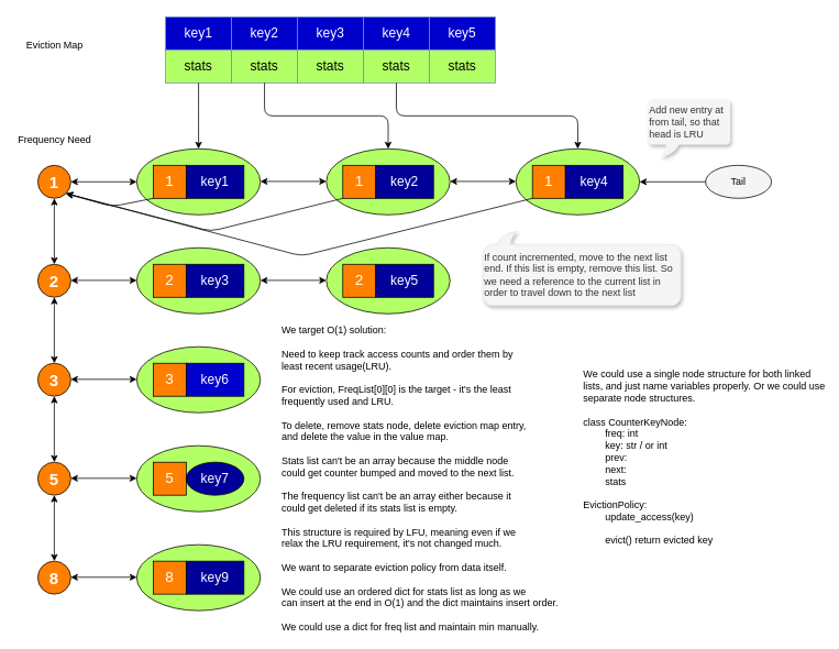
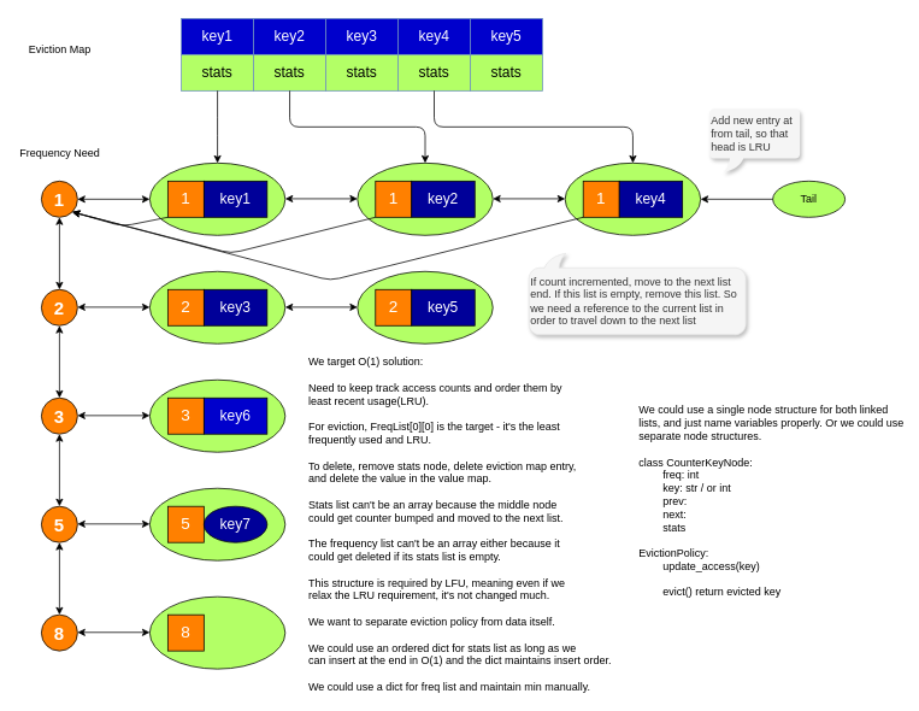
  <mxCell id="0" />
  <mxCell id="1" parent="0" />
  <mxCell id="2" value="" style="ellipse;whiteSpace=wrap;html=1;fillColor=#B3FF66;" vertex="1" parent="1"><mxGeometry x="165" y="180" width="150" height="80" as="geometry" /></mxCell>
  <mxCell id="3" value="&lt;font color=&quot;#ffffff&quot; size=&quot;1&quot;&gt;&lt;b style=&quot;font-size: 20px&quot;&gt;1&lt;/b&gt;&lt;/font&gt;" style="ellipse;whiteSpace=wrap;html=1;aspect=fixed;fillColor=#FF8000;" vertex="1" parent="1"><mxGeometry x="45" y="200" width="40" height="40" as="geometry" /></mxCell>
  <mxCell id="4" value="&lt;font color=&quot;#ffffff&quot; size=&quot;1&quot;&gt;&lt;b style=&quot;font-size: 20px&quot;&gt;2&lt;/b&gt;&lt;/font&gt;" style="ellipse;whiteSpace=wrap;html=1;aspect=fixed;fillColor=#FF8000;" vertex="1" parent="1"><mxGeometry x="45" y="320" width="40" height="40" as="geometry" /></mxCell>
  <mxCell id="5" value="&lt;font color=&quot;#ffffff&quot; size=&quot;1&quot;&gt;&lt;b style=&quot;font-size: 20px&quot;&gt;3&lt;/b&gt;&lt;/font&gt;" style="ellipse;whiteSpace=wrap;html=1;aspect=fixed;fillColor=#FF8000;" vertex="1" parent="1"><mxGeometry x="45" y="440" width="40" height="40" as="geometry" /></mxCell>
  <mxCell id="6" value="&lt;font color=&quot;#ffffff&quot; size=&quot;1&quot;&gt;&lt;b style=&quot;font-size: 20px&quot;&gt;5&lt;/b&gt;&lt;/font&gt;" style="ellipse;whiteSpace=wrap;html=1;aspect=fixed;fillColor=#FF8000;" vertex="1" parent="1"><mxGeometry x="45" y="560" width="40" height="40" as="geometry" /></mxCell>
  <mxCell id="7" value="&lt;font color=&quot;#ffffff&quot; size=&quot;1&quot;&gt;&lt;b style=&quot;font-size: 20px&quot;&gt;8&lt;/b&gt;&lt;/font&gt;" style="ellipse;whiteSpace=wrap;html=1;aspect=fixed;fillColor=#FF8000;" vertex="1" parent="1"><mxGeometry x="45" y="680" width="40" height="40" as="geometry" /></mxCell>
  <mxCell id="8" value="" style="endArrow=classic;startArrow=classic;html=1;entryX=0.5;entryY=1;entryDx=0;entryDy=0;exitX=0.5;exitY=0;exitDx=0;exitDy=0;" edge="1" parent="1" source="4" target="3"><mxGeometry width="50" height="50" relative="1" as="geometry"><mxPoint x="-75" y="450" as="sourcePoint" /><mxPoint x="-25" y="400" as="targetPoint" /></mxGeometry></mxCell>
  <mxCell id="9" value="" style="endArrow=classic;startArrow=classic;html=1;exitX=0.5;exitY=0;exitDx=0;exitDy=0;" edge="1" parent="1" source="7"><mxGeometry width="50" height="50" relative="1" as="geometry"><mxPoint x="64.5" y="640" as="sourcePoint" /><mxPoint x="65" y="600" as="targetPoint" /></mxGeometry></mxCell>
  <mxCell id="10" value="" style="endArrow=classic;startArrow=classic;html=1;entryX=1;entryY=0.5;entryDx=0;entryDy=0;exitX=0;exitY=0.5;exitDx=0;exitDy=0;" edge="1" parent="1" source="2" target="3"><mxGeometry width="50" height="50" relative="1" as="geometry"><mxPoint x="645" y="420" as="sourcePoint" /><mxPoint x="645" y="380" as="targetPoint" /></mxGeometry></mxCell>
  <mxCell id="11" value="" style="endArrow=classic;startArrow=classic;html=1;entryX=0.5;entryY=1;entryDx=0;entryDy=0;exitX=0.5;exitY=0;exitDx=0;exitDy=0;" edge="1" parent="1" source="6" target="5"><mxGeometry width="50" height="50" relative="1" as="geometry"><mxPoint x="84.5" y="500" as="sourcePoint" /><mxPoint x="84.5" y="460" as="targetPoint" /></mxGeometry></mxCell>
  <mxCell id="12" value="" style="endArrow=classic;startArrow=classic;html=1;entryX=0.5;entryY=1;entryDx=0;entryDy=0;exitX=0.5;exitY=0;exitDx=0;exitDy=0;" edge="1" parent="1" source="5" target="4"><mxGeometry width="50" height="50" relative="1" as="geometry"><mxPoint x="84.5" y="430" as="sourcePoint" /><mxPoint x="84.5" y="390" as="targetPoint" /></mxGeometry></mxCell>
  <mxCell id="13" value="&lt;font color=&quot;#ffffff&quot; style=&quot;font-size: 18px&quot;&gt;1&lt;/font&gt;" style="rounded=0;whiteSpace=wrap;html=1;fillColor=#FF8000;" vertex="1" parent="1"><mxGeometry x="185" y="200" width="40" height="40" as="geometry" /></mxCell>
  <mxCell id="14" value="&lt;font color=&quot;#ffffff&quot; style=&quot;font-size: 16px&quot;&gt;key1&lt;/font&gt;" style="rounded=0;whiteSpace=wrap;html=1;fillColor=#000099;" vertex="1" parent="1"><mxGeometry x="225" y="200" width="70" height="40" as="geometry" /></mxCell>
  <mxCell id="15" value="" style="ellipse;whiteSpace=wrap;html=1;fillColor=#B3FF66;" vertex="1" parent="1"><mxGeometry x="395" y="180" width="150" height="80" as="geometry" /></mxCell>
  <mxCell id="16" value="&lt;font color=&quot;#ffffff&quot; style=&quot;font-size: 18px&quot;&gt;1&lt;/font&gt;" style="rounded=0;whiteSpace=wrap;html=1;fillColor=#FF8000;" vertex="1" parent="1"><mxGeometry x="415" y="200" width="40" height="40" as="geometry" /></mxCell>
  <mxCell id="17" value="&lt;font color=&quot;#ffffff&quot; style=&quot;font-size: 16px&quot;&gt;key2&lt;/font&gt;" style="rounded=0;whiteSpace=wrap;html=1;fillColor=#000099;" vertex="1" parent="1"><mxGeometry x="455" y="200" width="70" height="40" as="geometry" /></mxCell>
  <mxCell id="18" value="" style="ellipse;whiteSpace=wrap;html=1;fillColor=#B3FF66;" vertex="1" parent="1"><mxGeometry x="625" y="180" width="150" height="80" as="geometry" /></mxCell>
  <mxCell id="19" value="&lt;font color=&quot;#ffffff&quot; style=&quot;font-size: 18px&quot;&gt;1&lt;/font&gt;" style="rounded=0;whiteSpace=wrap;html=1;fillColor=#FF8000;" vertex="1" parent="1"><mxGeometry x="645" y="200" width="40" height="40" as="geometry" /></mxCell>
  <mxCell id="20" value="&lt;font color=&quot;#ffffff&quot; style=&quot;font-size: 16px&quot;&gt;key4&lt;/font&gt;" style="rounded=0;whiteSpace=wrap;html=1;fillColor=#000099;" vertex="1" parent="1"><mxGeometry x="685" y="200" width="70" height="40" as="geometry" /></mxCell>
  <mxCell id="21" value="" style="endArrow=classic;startArrow=classic;html=1;entryX=1;entryY=0.5;entryDx=0;entryDy=0;exitX=0;exitY=0.5;exitDx=0;exitDy=0;" edge="1" parent="1"><mxGeometry width="50" height="50" relative="1" as="geometry"><mxPoint x="395" y="219.5" as="sourcePoint" /><mxPoint x="315" y="219.5" as="targetPoint" /></mxGeometry></mxCell>
  <mxCell id="22" value="" style="endArrow=classic;startArrow=classic;html=1;entryX=1;entryY=0.5;entryDx=0;entryDy=0;exitX=0;exitY=0.5;exitDx=0;exitDy=0;" edge="1" parent="1"><mxGeometry width="50" height="50" relative="1" as="geometry"><mxPoint x="625" y="219.5" as="sourcePoint" /><mxPoint x="545" y="219.5" as="targetPoint" /></mxGeometry></mxCell>
  <mxCell id="23" value="" style="endArrow=classic;startArrow=classic;html=1;entryX=1;entryY=0.5;entryDx=0;entryDy=0;exitX=0;exitY=0.5;exitDx=0;exitDy=0;" edge="1" parent="1"><mxGeometry width="50" height="50" relative="1" as="geometry"><mxPoint x="165" y="339.5" as="sourcePoint" /><mxPoint x="85" y="339.5" as="targetPoint" /></mxGeometry></mxCell>
  <mxCell id="24" value="" style="ellipse;whiteSpace=wrap;html=1;fillColor=#B3FF66;" vertex="1" parent="1"><mxGeometry x="165" y="300" width="150" height="80" as="geometry" /></mxCell>
  <mxCell id="25" value="&lt;font color=&quot;#ffffff&quot; style=&quot;font-size: 18px&quot;&gt;2&lt;/font&gt;" style="rounded=0;whiteSpace=wrap;html=1;fillColor=#FF8000;" vertex="1" parent="1"><mxGeometry x="185" y="320" width="40" height="40" as="geometry" /></mxCell>
  <mxCell id="26" value="&lt;font color=&quot;#ffffff&quot; style=&quot;font-size: 16px&quot;&gt;key3&lt;/font&gt;" style="rounded=0;whiteSpace=wrap;html=1;fillColor=#000099;" vertex="1" parent="1"><mxGeometry x="225" y="320" width="70" height="40" as="geometry" /></mxCell>
  <mxCell id="27" value="" style="ellipse;whiteSpace=wrap;html=1;fillColor=#B3FF66;" vertex="1" parent="1"><mxGeometry x="395" y="300" width="150" height="80" as="geometry" /></mxCell>
  <mxCell id="28" value="&lt;font color=&quot;#ffffff&quot; style=&quot;font-size: 18px&quot;&gt;2&lt;/font&gt;" style="rounded=0;whiteSpace=wrap;html=1;fillColor=#FF8000;" vertex="1" parent="1"><mxGeometry x="415" y="320" width="40" height="40" as="geometry" /></mxCell>
  <mxCell id="29" value="&lt;font color=&quot;#ffffff&quot; style=&quot;font-size: 16px&quot;&gt;key5&lt;/font&gt;" style="rounded=0;whiteSpace=wrap;html=1;fillColor=#000099;" vertex="1" parent="1"><mxGeometry x="455" y="320" width="70" height="40" as="geometry" /></mxCell>
  <mxCell id="30" value="" style="ellipse;whiteSpace=wrap;html=1;fillColor=#B3FF66;" vertex="1" parent="1"><mxGeometry x="165" y="420" width="150" height="80" as="geometry" /></mxCell>
  <mxCell id="31" value="&lt;font color=&quot;#ffffff&quot; style=&quot;font-size: 18px&quot;&gt;3&lt;/font&gt;" style="rounded=0;whiteSpace=wrap;html=1;fillColor=#FF8000;" vertex="1" parent="1"><mxGeometry x="185" y="440" width="40" height="40" as="geometry" /></mxCell>
  <mxCell id="32" value="&lt;font color=&quot;#ffffff&quot; style=&quot;font-size: 16px&quot;&gt;key6&lt;/font&gt;" style="rounded=0;whiteSpace=wrap;html=1;fillColor=#0000cc;" vertex="1" parent="1"><mxGeometry x="225" y="440" width="70" height="40" as="geometry" /></mxCell>
  <mxCell id="33" value="" style="endArrow=classic;startArrow=classic;html=1;entryX=1;entryY=0.5;entryDx=0;entryDy=0;exitX=0;exitY=0.5;exitDx=0;exitDy=0;" edge="1" parent="1"><mxGeometry width="50" height="50" relative="1" as="geometry"><mxPoint x="395" y="339.5" as="sourcePoint" /><mxPoint x="315" y="339.5" as="targetPoint" /></mxGeometry></mxCell>
  <mxCell id="34" value="" style="endArrow=classic;startArrow=classic;html=1;entryX=1;entryY=0.5;entryDx=0;entryDy=0;exitX=0;exitY=0.5;exitDx=0;exitDy=0;" edge="1" parent="1"><mxGeometry width="50" height="50" relative="1" as="geometry"><mxPoint x="165" y="459.5" as="sourcePoint" /><mxPoint x="85" y="459.5" as="targetPoint" /></mxGeometry></mxCell>
  <mxCell id="35" value="" style="ellipse;whiteSpace=wrap;html=1;fillColor=#B3FF66;" vertex="1" parent="1"><mxGeometry x="165" y="540" width="150" height="80" as="geometry" /></mxCell>
  <mxCell id="36" value="&lt;font color=&quot;#ffffff&quot; style=&quot;font-size: 18px&quot;&gt;5&lt;/font&gt;" style="rounded=0;whiteSpace=wrap;html=1;fillColor=#FF8000;" vertex="1" parent="1"><mxGeometry x="185" y="560" width="40" height="40" as="geometry" /></mxCell>
  <mxCell id="37" value="&lt;font color=&quot;#ffffff&quot; style=&quot;font-size: 16px&quot;&gt;key7&lt;/font&gt;" style="ellipse;whiteSpace=wrap;html=1;fillColor=#000099;" vertex="1" parent="1"><mxGeometry x="225" y="560" width="70" height="40" as="geometry" /></mxCell>
  <mxCell id="38" value="" style="endArrow=classic;startArrow=classic;html=1;entryX=1;entryY=0.5;entryDx=0;entryDy=0;exitX=0;exitY=0.5;exitDx=0;exitDy=0;" edge="1" parent="1"><mxGeometry width="50" height="50" relative="1" as="geometry"><mxPoint x="165" y="579.5" as="sourcePoint" /><mxPoint x="85" y="579.5" as="targetPoint" /></mxGeometry></mxCell>
  <mxCell id="39" value="" style="ellipse;whiteSpace=wrap;html=1;fillColor=#B3FF66;" vertex="1" parent="1"><mxGeometry x="165" y="660" width="150" height="80" as="geometry" /></mxCell>
  <mxCell id="40" value="&lt;font color=&quot;#ffffff&quot; style=&quot;font-size: 18px&quot;&gt;8&lt;/font&gt;" style="rounded=0;whiteSpace=wrap;html=1;fillColor=#FF8000;" vertex="1" parent="1"><mxGeometry x="185" y="680" width="40" height="40" as="geometry" /></mxCell>
- <mxCell id="41" value="&lt;font color=&quot;#ffffff&quot; style=&quot;font-size: 16px&quot;&gt;key9&lt;/font&gt;" style="rounded=0;whiteSpace=wrap;html=1;fillColor=#000099;" vertex="1" parent="1"><mxGeometry x="225" y="680" width="70" height="40" as="geometry" /></mxCell>
  <mxCell id="42" value="" style="endArrow=classic;startArrow=classic;html=1;entryX=1;entryY=0.5;entryDx=0;entryDy=0;exitX=0;exitY=0.5;exitDx=0;exitDy=0;" edge="1" parent="1"><mxGeometry width="50" height="50" relative="1" as="geometry"><mxPoint x="165" y="699.5" as="sourcePoint" /><mxPoint x="85" y="699.5" as="targetPoint" /></mxGeometry></mxCell>
  <mxCell id="43" value="&lt;font color=&quot;#ffffff&quot; style=&quot;font-size: 16px&quot;&gt;key1&lt;/font&gt;" style="rounded=0;whiteSpace=wrap;html=1;fillColor=#0000CC;strokeColor=#6c8ebf;" vertex="1" parent="1"><mxGeometry x="200" y="20" width="80" height="40" as="geometry" /></mxCell>
  <mxCell id="44" value="&lt;font style=&quot;font-size: 16px&quot;&gt;stats&lt;/font&gt;" style="rounded=0;whiteSpace=wrap;html=1;fillColor=#B3FF66;strokeColor=#6c8ebf;" vertex="1" parent="1"><mxGeometry x="200" y="60" width="80" height="40" as="geometry" /></mxCell>
  <mxCell id="45" value="&lt;font color=&quot;#ffffff&quot; style=&quot;font-size: 16px&quot;&gt;key2&lt;br&gt;&lt;/font&gt;" style="rounded=0;whiteSpace=wrap;html=1;fillColor=#0000CC;strokeColor=#6c8ebf;" vertex="1" parent="1"><mxGeometry x="280" y="20" width="80" height="40" as="geometry" /></mxCell>
  <mxCell id="46" value="&lt;font style=&quot;font-size: 16px&quot;&gt;stats&lt;/font&gt;" style="rounded=0;whiteSpace=wrap;html=1;fillColor=#B3FF66;strokeColor=#6c8ebf;" vertex="1" parent="1"><mxGeometry x="280" y="60" width="80" height="40" as="geometry" /></mxCell>
  <mxCell id="47" value="&lt;font color=&quot;#ffffff&quot; style=&quot;font-size: 16px&quot;&gt;key3&lt;/font&gt;" style="rounded=0;whiteSpace=wrap;html=1;fillColor=#0000CC;strokeColor=#6c8ebf;" vertex="1" parent="1"><mxGeometry x="360" y="20" width="80" height="40" as="geometry" /></mxCell>
  <mxCell id="48" value="&lt;font style=&quot;font-size: 16px&quot;&gt;stats&lt;/font&gt;" style="rounded=0;whiteSpace=wrap;html=1;fillColor=#B3FF66;strokeColor=#6c8ebf;" vertex="1" parent="1"><mxGeometry x="360" y="60" width="80" height="40" as="geometry" /></mxCell>
  <mxCell id="49" value="&lt;font color=&quot;#ffffff&quot; style=&quot;font-size: 16px&quot;&gt;key4&lt;/font&gt;" style="rounded=0;whiteSpace=wrap;html=1;fillColor=#0000CC;strokeColor=#6c8ebf;" vertex="1" parent="1"><mxGeometry x="440" y="20" width="80" height="40" as="geometry" /></mxCell>
  <mxCell id="50" value="&lt;font style=&quot;font-size: 16px&quot;&gt;stats&lt;/font&gt;" style="rounded=0;whiteSpace=wrap;html=1;fillColor=#B3FF66;strokeColor=#6c8ebf;" vertex="1" parent="1"><mxGeometry x="440" y="60" width="80" height="40" as="geometry" /></mxCell>
  <mxCell id="51" value="&lt;font color=&quot;#ffffff&quot; style=&quot;font-size: 16px&quot;&gt;key5&lt;/font&gt;" style="rounded=0;whiteSpace=wrap;html=1;fillColor=#0000CC;strokeColor=#6c8ebf;" vertex="1" parent="1"><mxGeometry x="520" y="20" width="80" height="40" as="geometry" /></mxCell>
  <mxCell id="52" value="&lt;font style=&quot;font-size: 16px&quot;&gt;stats&lt;/font&gt;" style="rounded=0;whiteSpace=wrap;html=1;fillColor=#B3FF66;strokeColor=#6c8ebf;" vertex="1" parent="1"><mxGeometry x="520" y="60" width="80" height="40" as="geometry" /></mxCell>
  <mxCell id="53" value="Eviction Map" style="text;html=1;align=center;verticalAlign=middle;resizable=0;points=[];;autosize=1;" vertex="1" parent="1"><mxGeometry x="25" y="45" width="80" height="20" as="geometry" /></mxCell>
  <mxCell id="54" value="" style="edgeStyle=elbowEdgeStyle;elbow=vertical;endArrow=classic;html=1;entryX=0.5;entryY=0;entryDx=0;entryDy=0;" edge="1" parent="1" source="44" target="2"><mxGeometry width="50" height="50" relative="1" as="geometry"><mxPoint x="220" y="85" as="sourcePoint" /><mxPoint x="240" y="160" as="targetPoint" /></mxGeometry></mxCell>
  <mxCell id="55" value="" style="edgeStyle=elbowEdgeStyle;elbow=vertical;endArrow=classic;html=1;exitX=0.5;exitY=1;exitDx=0;exitDy=0;entryX=0.5;entryY=0;entryDx=0;entryDy=0;" edge="1" parent="1" source="46" target="15"><mxGeometry width="50" height="50" relative="1" as="geometry"><mxPoint x="370" y="150" as="sourcePoint" /><mxPoint x="420" y="100" as="targetPoint" /></mxGeometry></mxCell>
  <mxCell id="56" value="" style="edgeStyle=elbowEdgeStyle;elbow=vertical;endArrow=classic;html=1;exitX=0.5;exitY=1;exitDx=0;exitDy=0;entryX=0.5;entryY=0;entryDx=0;entryDy=0;" edge="1" parent="1" source="50" target="18"><mxGeometry width="50" height="50" relative="1" as="geometry"><mxPoint x="660" y="140" as="sourcePoint" /><mxPoint x="710" y="90" as="targetPoint" /></mxGeometry></mxCell>
  <mxCell id="57" value="We target O(1) solution:&lt;br&gt;&lt;br&gt;Need to keep track access counts and order them by &lt;br&gt;least recent usage(LRU).&lt;br&gt;&lt;br&gt;For eviction, FreqList[0][0] is the target - it's the least &lt;br&gt;frequently used and LRU.&lt;br&gt;&lt;br&gt;To delete, remove stats node, delete eviction map entry, &lt;br&gt;and delete the value in the value map.&lt;br&gt;&lt;br&gt;Stats list can't be an array because the middle node &lt;br&gt;could get counter bumped and moved to the next list.&lt;br&gt;&lt;br&gt;The frequency list can't be an array either because it &lt;br&gt;could get deleted if its stats list is empty.&lt;br&gt;&lt;br&gt;This structure is required by LFU, meaning even if we&amp;nbsp;&lt;br&gt;relax the LRU requirement, it's not changed much.&lt;br&gt;&lt;br&gt;We want to separate eviction policy from data itself.&lt;br&gt;&lt;br&gt;We could use an ordered dict for stats list as long as we&lt;br&gt;can insert at the end in O(1) and the dict maintains insert order.&lt;br&gt;&lt;br&gt;We could use a dict for freq list and maintain min manually." style="text;html=1;align=left;verticalAlign=middle;resizable=0;points=[];;autosize=1;" vertex="1" parent="1"><mxGeometry x="339.33" y="395" width="350" height="370" as="geometry" /></mxCell>
- <mxCell id="58" value="Tail" style="ellipse;whiteSpace=wrap;html=1;fillColor=#f5f5f5;" vertex="1" parent="1"><mxGeometry x="855" y="200" width="80" height="40" as="geometry" /></mxCell>
+ <mxCell id="58" value="Tail" style="ellipse;whiteSpace=wrap;html=1;fillColor=#B3FF66;" vertex="1" parent="1"><mxGeometry x="855" y="200" width="80" height="40" as="geometry" /></mxCell>
  <mxCell id="59" value="" style="endArrow=classic;html=1;entryX=1;entryY=0.5;entryDx=0;entryDy=0;exitX=0;exitY=0.5;exitDx=0;exitDy=0;" edge="1" parent="1" source="58" target="18"><mxGeometry width="50" height="50" relative="1" as="geometry"><mxPoint x="815" y="330" as="sourcePoint" /><mxPoint x="865" y="280" as="targetPoint" /></mxGeometry></mxCell>
  <mxCell id="60" value="Add new entry at from tail, so that head is LRU" style="whiteSpace=wrap;html=1;shape=mxgraph.basic.roundRectCallout;dx=30;dy=15;size=5;boundedLbl=1;fillColor=#f5f5f5;strokeColor=none;align=left;fontColor=#333333;shadow=1;" vertex="1" parent="1"><mxGeometry x="785" y="120" width="100" height="70" as="geometry" /></mxCell>
  <mxCell id="61" value="If count incremented, move to the next list end. If this list is empty, remove this list. So we need a reference to the current list in order to travel down to the next list" style="whiteSpace=wrap;html=1;shape=mxgraph.basic.roundRectCallout;dx=214.83;dy=16;size=11.83;boundedLbl=1;fillColor=#f5f5f5;strokeColor=#E6E6E6;align=left;fontColor=#333333;shadow=1;direction=west;" vertex="1" parent="1"><mxGeometry x="585" y="280" width="240" height="90" as="geometry" /></mxCell>
  <mxCell id="62" value="Frequency Need" style="text;html=1;align=center;verticalAlign=middle;resizable=0;points=[];;autosize=1;" vertex="1" parent="1"><mxGeometry x="20" y="160" width="90" height="20" as="geometry" /></mxCell>
  <mxCell id="63" value="We could use a single node structure for both linked&amp;nbsp;&lt;br&gt;lists, and just name variables properly. Or we could use&lt;br&gt;separate node structures.&lt;br&gt;&lt;br&gt;class CounterKeyNode:&lt;br&gt;&amp;nbsp; &amp;nbsp; &amp;nbsp; &amp;nbsp; freq: int&lt;br&gt;&amp;nbsp; &amp;nbsp; &amp;nbsp; &amp;nbsp; key: str / or int&lt;br&gt;&amp;nbsp; &amp;nbsp; &amp;nbsp; &amp;nbsp; prev:&lt;br&gt;&amp;nbsp; &amp;nbsp; &amp;nbsp; &amp;nbsp; next:&lt;br&gt;&amp;nbsp; &amp;nbsp; &amp;nbsp; &amp;nbsp; stats&lt;br&gt;&lt;br&gt;EvictionPolicy:&lt;br&gt;&amp;nbsp; &amp;nbsp; &amp;nbsp; &amp;nbsp; update_access(key)&lt;br&gt;&lt;br&gt;&amp;nbsp; &amp;nbsp; &amp;nbsp; &amp;nbsp; evict() return evicted key" style="text;html=1;" vertex="1" parent="1"><mxGeometry x="705" y="440" width="290" height="300" as="geometry" /></mxCell>
  <mxCell id="64" value="" style="endArrow=classic;html=1;entryX=1;entryY=1;entryDx=0;entryDy=0;exitX=0;exitY=1;exitDx=0;exitDy=0;" edge="1" parent="1" source="13" target="3"><mxGeometry width="50" height="50" relative="1" as="geometry"><mxPoint x="85" y="120" as="sourcePoint" /><mxPoint x="135" y="70" as="targetPoint" /><Array as="points"><mxPoint x="135" y="250" /></Array></mxGeometry></mxCell>
  <mxCell id="65" value="" style="endArrow=classic;html=1;entryX=1;entryY=1;entryDx=0;entryDy=0;exitX=0;exitY=1;exitDx=0;exitDy=0;" edge="1" parent="1" source="16" target="3"><mxGeometry width="50" height="50" relative="1" as="geometry"><mxPoint x="155" y="160" as="sourcePoint" /><mxPoint x="205" y="110" as="targetPoint" /><Array as="points"><mxPoint x="255" y="280" /></Array></mxGeometry></mxCell>
  <mxCell id="66" value="" style="endArrow=classic;html=1;entryX=1;entryY=1;entryDx=0;entryDy=0;exitX=0;exitY=1;exitDx=0;exitDy=0;" edge="1" parent="1" source="19" target="3"><mxGeometry width="50" height="50" relative="1" as="geometry"><mxPoint x="95" y="120" as="sourcePoint" /><mxPoint x="145" y="70" as="targetPoint" /><Array as="points"><mxPoint x="365" y="310" /></Array></mxGeometry></mxCell>
